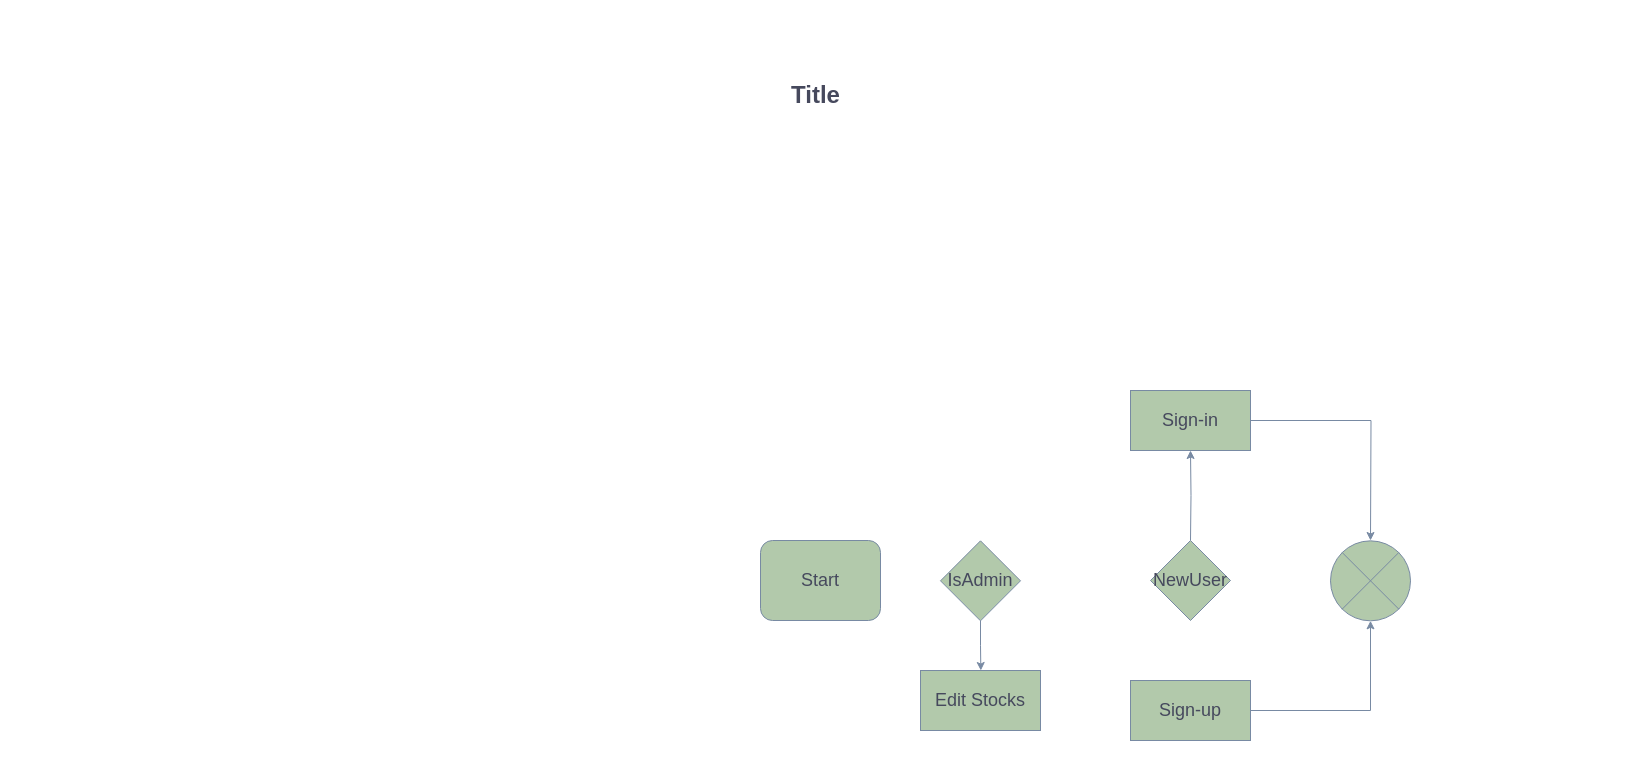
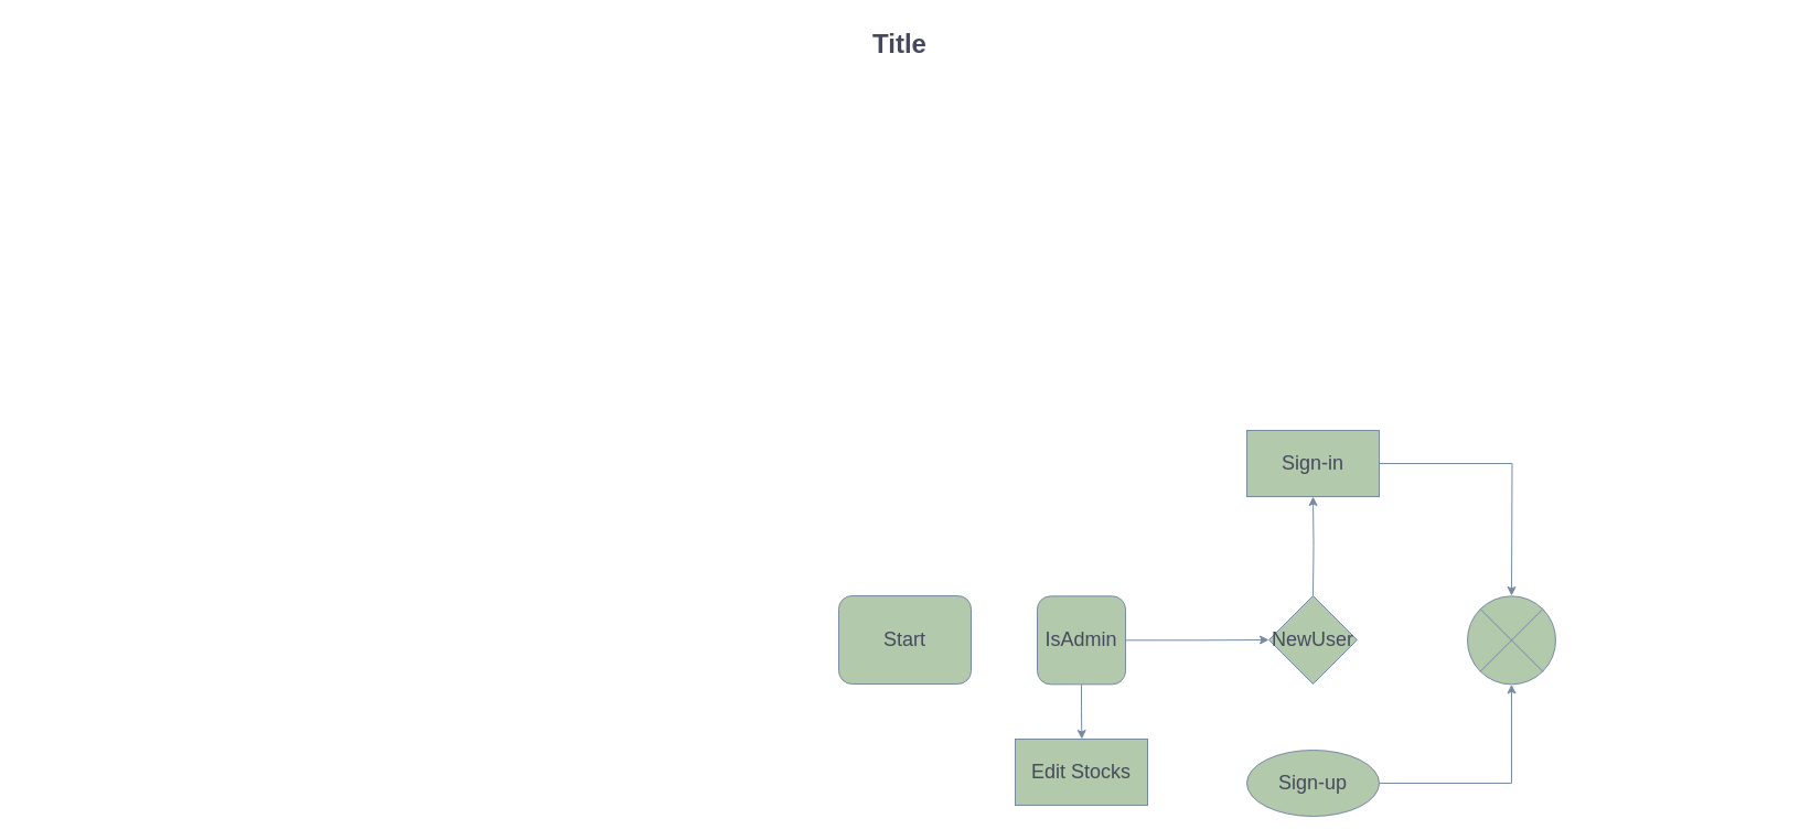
  <mxCell id="0" style=";html=1;" />
  <mxCell id="1" style=";html=1;" parent="0" />
- <mxCell id="2" value="Title" style="text;strokeColor=none;fillColor=none;html=1;fontSize=24;fontStyle=1;verticalAlign=middle;align=center;fontColor=#46495D;" parent="1" vertex="1"><mxGeometry x="20" y="75" width="1590" height="40" as="geometry" /></mxCell>
+ <mxCell id="2" value="Title" style="text;strokeColor=none;fillColor=none;html=1;fontSize=24;fontStyle=1;verticalAlign=middle;align=center;fontColor=#46495D;" parent="1" vertex="1"><mxGeometry x="20" y="20" width="1590" height="40" as="geometry" /></mxCell>
  <mxCell id="3" value="&lt;font style=&quot;font-size: 18px&quot;&gt;Start&lt;/font&gt;" style="whiteSpace=wrap;html=1;fillColor=#B2C9AB;strokeColor=#788AA3;fontColor=#46495D;rounded=1;" vertex="1" parent="1"><mxGeometry x="760" y="540" width="120" height="80" as="geometry" /></mxCell>
  <mxCell id="4" style="edgeStyle=orthogonalEdgeStyle;rounded=0;orthogonalLoop=1;jettySize=auto;html=1;fontSize=18;strokeColor=#788AA3;fontColor=#46495D;" edge="1" parent="1" target="9"><mxGeometry relative="1" as="geometry"><mxPoint x="980.333" y="470" as="targetPoint" /><mxPoint x="1190" y="540" as="sourcePoint" /></mxGeometry></mxCell>
+ <mxCell id="5" style="edgeStyle=orthogonalEdgeStyle;rounded=0;orthogonalLoop=1;jettySize=auto;html=1;exitX=1;exitY=0.5;exitDx=0;exitDy=0;fontSize=18;strokeColor=#788AA3;fontColor=#46495D;" edge="1" parent="1" source="7" target="11"><mxGeometry relative="1" as="geometry"><mxPoint x="1090" y="580.333" as="targetPoint" /></mxGeometry></mxCell>
  <mxCell id="6" style="edgeStyle=orthogonalEdgeStyle;rounded=0;orthogonalLoop=1;jettySize=auto;html=1;exitX=0.5;exitY=1;exitDx=0;exitDy=0;fontSize=18;strokeColor=#788AA3;fontColor=#46495D;" edge="1" parent="1" source="7"><mxGeometry relative="1" as="geometry"><mxPoint x="980.333" y="670" as="targetPoint" /></mxGeometry></mxCell>
- <mxCell id="7" value="IsAdmin&lt;br&gt;" style="rhombus;whiteSpace=wrap;html=1;fontSize=18;fillColor=#B2C9AB;strokeColor=#788AA3;fontColor=#46495D;" vertex="1" parent="1"><mxGeometry x="940" y="540.333" width="80" height="80" as="geometry" /></mxCell>
+ <mxCell id="7" value="IsAdmin&lt;br&gt;" style="whiteSpace=wrap;html=1;fontSize=18;fillColor=#B2C9AB;strokeColor=#788AA3;fontColor=#46495D;rounded=1;" vertex="1" parent="1"><mxGeometry x="940" y="540.333" width="80" height="80" as="geometry" /></mxCell>
  <mxCell id="8" style="edgeStyle=orthogonalEdgeStyle;rounded=0;orthogonalLoop=1;jettySize=auto;html=1;exitX=1;exitY=0.5;exitDx=0;exitDy=0;fontSize=18;strokeColor=#788AA3;fontColor=#46495D;" edge="1" parent="1" source="9"><mxGeometry relative="1" as="geometry"><mxPoint x="1370" y="540" as="targetPoint" /></mxGeometry></mxCell>
  <mxCell id="9" value="Sign-in" style="rounded=0;whiteSpace=wrap;html=1;fontSize=18;container=1;fillColor=#B2C9AB;strokeColor=#788AA3;fontColor=#46495D;" vertex="1" parent="1"><mxGeometry x="1130.003" y="390" width="120" height="60" as="geometry" /></mxCell>
  <mxCell id="10" value="Edit Stocks" style="rounded=0;whiteSpace=wrap;html=1;fontSize=18;container=1;fillColor=#B2C9AB;strokeColor=#788AA3;fontColor=#46495D;" vertex="1" parent="1"><mxGeometry x="920" y="670.003" width="120" height="60" as="geometry" /></mxCell>
  <mxCell id="11" value="NewUser&lt;br&gt;" style="rhombus;whiteSpace=wrap;html=1;fontSize=18;container=1;fillColor=#B2C9AB;strokeColor=#788AA3;fontColor=#46495D;" vertex="1" parent="1"><mxGeometry x="1150" y="540.003" width="80" height="80" as="geometry" /></mxCell>
  <mxCell id="12" value="" style="group;fontColor=#46495D;" vertex="1" connectable="0" parent="1"><mxGeometry x="1130" y="680" width="120" height="60" as="geometry" /></mxCell>
- <mxCell id="13" value="Sign-up" style="rounded=0;whiteSpace=wrap;html=1;fontSize=18;container=1;fillColor=#B2C9AB;strokeColor=#788AA3;fontColor=#46495D;" vertex="1" parent="12"><mxGeometry width="120" height="60" as="geometry" /></mxCell>
+ <mxCell id="13" value="Sign-up" style="ellipse;whiteSpace=wrap;html=1;fontSize=18;container=1;fillColor=#B2C9AB;strokeColor=#788AA3;fontColor=#46495D;" vertex="1" parent="12"><mxGeometry width="120" height="60" as="geometry" /></mxCell>
  <mxCell id="14" style="edgeStyle=orthogonalEdgeStyle;rounded=0;orthogonalLoop=1;jettySize=auto;html=1;exitX=1;exitY=0.5;exitDx=0;exitDy=0;fontSize=18;strokeColor=#788AA3;fontColor=#46495D;" edge="1" parent="1" source="13" target="15"><mxGeometry relative="1" as="geometry"><mxPoint x="1370" y="660" as="targetPoint" /></mxGeometry></mxCell>
  <mxCell id="15" value="" style="shape=sumEllipse;perimeter=ellipsePerimeter;whiteSpace=wrap;html=1;backgroundOutline=1;fontSize=18;fillColor=#B2C9AB;strokeColor=#788AA3;fontColor=#46495D;" vertex="1" parent="1"><mxGeometry x="1330" y="540.33" width="80" height="80" as="geometry" /></mxCell>
